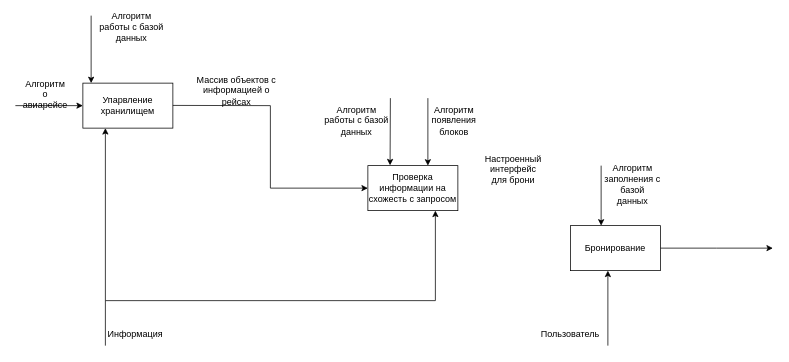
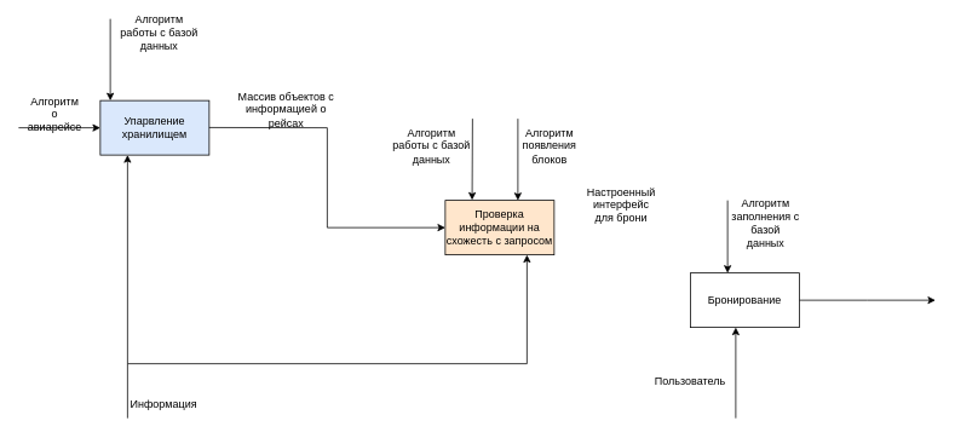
  <mxCell id="0" />
  <mxCell id="1" parent="0" />
- <mxCell id="2" value="Проверка информации на схожесть с запросом" style="rounded=0;whiteSpace=wrap;html=1;" parent="1" vertex="1"><mxGeometry x="490" y="220" width="120" height="60" as="geometry" /></mxCell>
- <mxCell id="3" value="Упарвление хранилищем" style="rounded=0;whiteSpace=wrap;html=1;" parent="1" vertex="1"><mxGeometry x="110" y="110" width="120" height="60" as="geometry" /></mxCell>
+ <mxCell id="2" value="Проверка информации на схожесть с запросом" style="rounded=0;whiteSpace=wrap;html=1;fillColor=#ffe6cc;" parent="1" vertex="1"><mxGeometry x="490" y="220" width="120" height="60" as="geometry" /></mxCell>
+ <mxCell id="3" value="Упарвление хранилищем" style="rounded=0;whiteSpace=wrap;html=1;fillColor=#dae8fc;" parent="1" vertex="1"><mxGeometry x="110" y="110" width="120" height="60" as="geometry" /></mxCell>
  <mxCell id="4" value="" style="endArrow=classic;html=1;rounded=0;entryX=0.25;entryY=0;entryDx=0;entryDy=0;" parent="1" edge="1"><mxGeometry width="50" height="50" relative="1" as="geometry"><mxPoint x="121" y="20" as="sourcePoint" /><mxPoint x="121" y="110" as="targetPoint" /></mxGeometry></mxCell>
  <mxCell id="5" value="" style="endArrow=classic;html=1;rounded=0;entryX=0;entryY=0.5;entryDx=0;entryDy=0;" parent="1" target="3" edge="1"><mxGeometry width="50" height="50" relative="1" as="geometry"><mxPoint x="20" y="140" as="sourcePoint" /><mxPoint x="0" y="110" as="targetPoint" /></mxGeometry></mxCell>
  <mxCell id="6" value="" style="endArrow=classic;html=1;rounded=0;entryX=0;entryY=0.5;entryDx=0;entryDy=0;" parent="1" target="2" edge="1"><mxGeometry width="50" height="50" relative="1" as="geometry"><mxPoint x="230" y="139.71" as="sourcePoint" /><mxPoint x="370" y="140" as="targetPoint" /><Array as="points"><mxPoint x="360" y="140" /><mxPoint x="360" y="250" /></Array></mxGeometry></mxCell>
  <mxCell id="7" value="" style="endArrow=classic;html=1;rounded=0;entryX=0.289;entryY=0.995;entryDx=0;entryDy=0;entryPerimeter=0;" parent="1" edge="1"><mxGeometry width="50" height="50" relative="1" as="geometry"><mxPoint x="140" y="400" as="sourcePoint" /><mxPoint x="140" y="170" as="targetPoint" /></mxGeometry></mxCell>
  <mxCell id="8" value="Алгоритм о авиарейсе" style="text;html=1;align=center;verticalAlign=middle;whiteSpace=wrap;rounded=0;" parent="1" vertex="1"><mxGeometry x="30" y="110" width="60" height="30" as="geometry" /></mxCell>
  <mxCell id="9" value="Массив объектов с информацией о рейсах" style="text;html=1;align=center;verticalAlign=middle;whiteSpace=wrap;rounded=0;" parent="1" vertex="1"><mxGeometry x="260" y="100" width="110" height="40" as="geometry" /></mxCell>
  <mxCell id="10" value="Информация" style="text;html=1;align=center;verticalAlign=middle;whiteSpace=wrap;rounded=0;" parent="1" vertex="1"><mxGeometry x="140" y="430" width="80" height="30" as="geometry" /></mxCell>
  <mxCell id="11" value="" style="endArrow=classic;html=1;rounded=0;entryX=0.08;entryY=-0.007;entryDx=0;entryDy=0;entryPerimeter=0;" parent="1" edge="1"><mxGeometry width="50" height="50" relative="1" as="geometry"><mxPoint x="520" y="130" as="sourcePoint" /><mxPoint x="519.6" y="219.58" as="targetPoint" /></mxGeometry></mxCell>
  <mxCell id="12" value="Алгоритм работы с базой данных" style="text;html=1;align=center;verticalAlign=middle;whiteSpace=wrap;rounded=0;" parent="1" vertex="1"><mxGeometry x="430" y="140" width="90" height="40" as="geometry" /></mxCell>
  <mxCell id="13" value="" style="endArrow=classic;html=1;rounded=0;entryX=0.08;entryY=-0.007;entryDx=0;entryDy=0;entryPerimeter=0;" parent="1" edge="1"><mxGeometry width="50" height="50" relative="1" as="geometry"><mxPoint x="570" y="130" as="sourcePoint" /><mxPoint x="570" y="220" as="targetPoint" /></mxGeometry></mxCell>
  <mxCell id="14" value="Алгоритм появления блоков" style="text;html=1;align=center;verticalAlign=middle;whiteSpace=wrap;rounded=0;" parent="1" vertex="1"><mxGeometry x="570" y="140" width="70" height="40" as="geometry" /></mxCell>
  <mxCell id="15" value="" style="endArrow=classic;html=1;rounded=0;entryX=0.75;entryY=1;entryDx=0;entryDy=0;" parent="1" target="2" edge="1"><mxGeometry width="50" height="50" relative="1" as="geometry"><mxPoint x="140" y="460" as="sourcePoint" /><mxPoint x="520" y="350" as="targetPoint" /><Array as="points"><mxPoint x="140" y="400" /><mxPoint x="580" y="400" /></Array></mxGeometry></mxCell>
  <mxCell id="16" style="edgeStyle=orthogonalEdgeStyle;rounded=0;orthogonalLoop=1;jettySize=auto;html=1;" parent="1" source="17" edge="1"><mxGeometry relative="1" as="geometry"><mxPoint x="1030" y="330" as="targetPoint" /></mxGeometry></mxCell>
  <mxCell id="17" value="Бронирование" style="rounded=0;whiteSpace=wrap;html=1;" parent="1" vertex="1"><mxGeometry x="760" y="300" width="120" height="60" as="geometry" /></mxCell>
  <mxCell id="18" value="Настроенный интерфейс для брони" style="text;html=1;align=center;verticalAlign=middle;whiteSpace=wrap;rounded=0;" parent="1" vertex="1"><mxGeometry x="654" y="210" width="60" height="30" as="geometry" /></mxCell>
  <mxCell id="19" value="" style="endArrow=classic;html=1;rounded=0;" parent="1" edge="1"><mxGeometry width="50" height="50" relative="1" as="geometry"><mxPoint x="810" y="460" as="sourcePoint" /><mxPoint x="810" y="360" as="targetPoint" /></mxGeometry></mxCell>
- <mxCell id="20" value="Пользователь" style="text;html=1;align=center;verticalAlign=middle;whiteSpace=wrap;rounded=0;" parent="1" vertex="1"><mxGeometry x="730" y="430" width="60" height="30" as="geometry" /></mxCell>
+ <mxCell id="20" value="Пользователь" style="text;html=1;align=center;verticalAlign=middle;whiteSpace=wrap;rounded=0;" parent="1" vertex="1"><mxGeometry x="730" y="405" width="60" height="30" as="geometry" /></mxCell>
  <mxCell id="21" value="" style="endArrow=classic;html=1;rounded=0;" parent="1" edge="1"><mxGeometry width="50" height="50" relative="1" as="geometry"><mxPoint x="801" y="220" as="sourcePoint" /><mxPoint x="801" y="300" as="targetPoint" /></mxGeometry></mxCell>
  <mxCell id="22" value="Алгоритм заполнения&lt;span style=&quot;background-color: initial;&quot;&gt;&amp;nbsp;с базой данных&lt;/span&gt;" style="text;html=1;align=center;verticalAlign=middle;whiteSpace=wrap;rounded=0;" parent="1" vertex="1"><mxGeometry x="813" y="230" width="60" height="30" as="geometry" /></mxCell>
  <mxCell id="23" value="Алгоритм работы с базой данных" style="text;html=1;align=center;verticalAlign=middle;whiteSpace=wrap;rounded=0;" vertex="1" parent="1"><mxGeometry x="130" y="20" width="90" height="30" as="geometry" /></mxCell>
